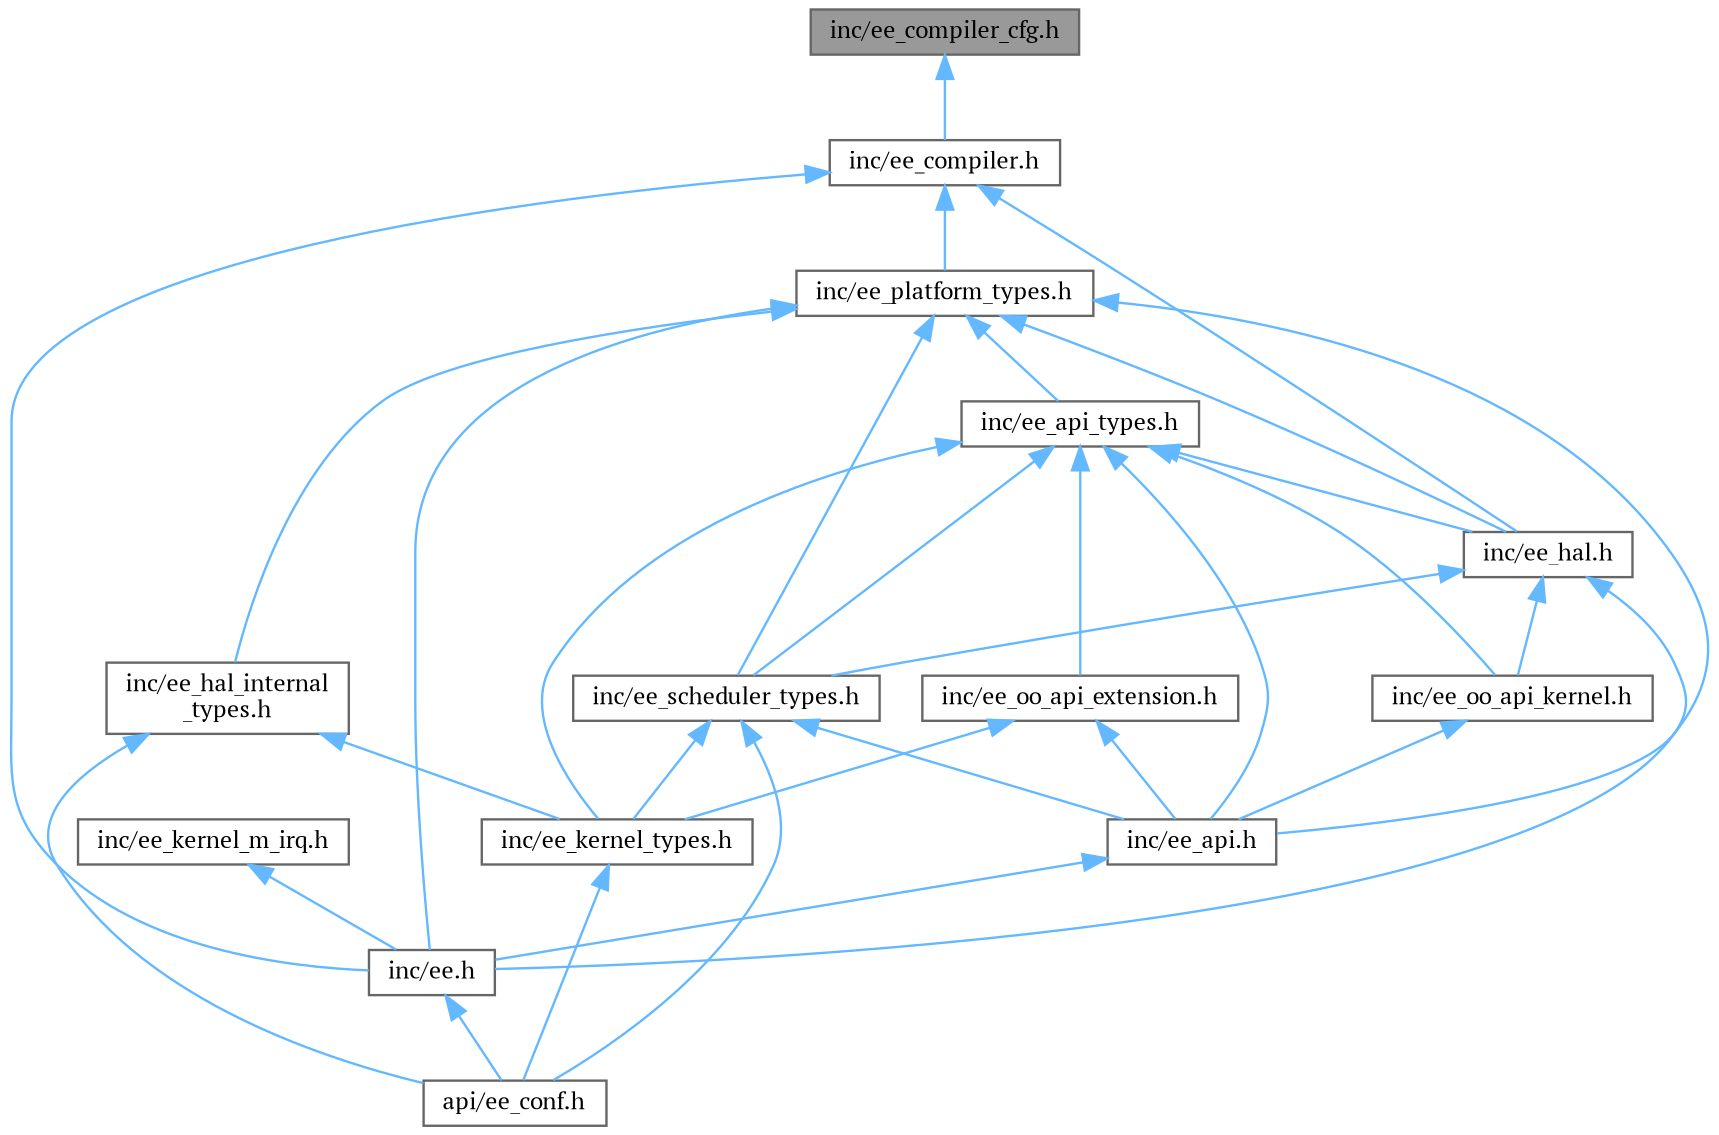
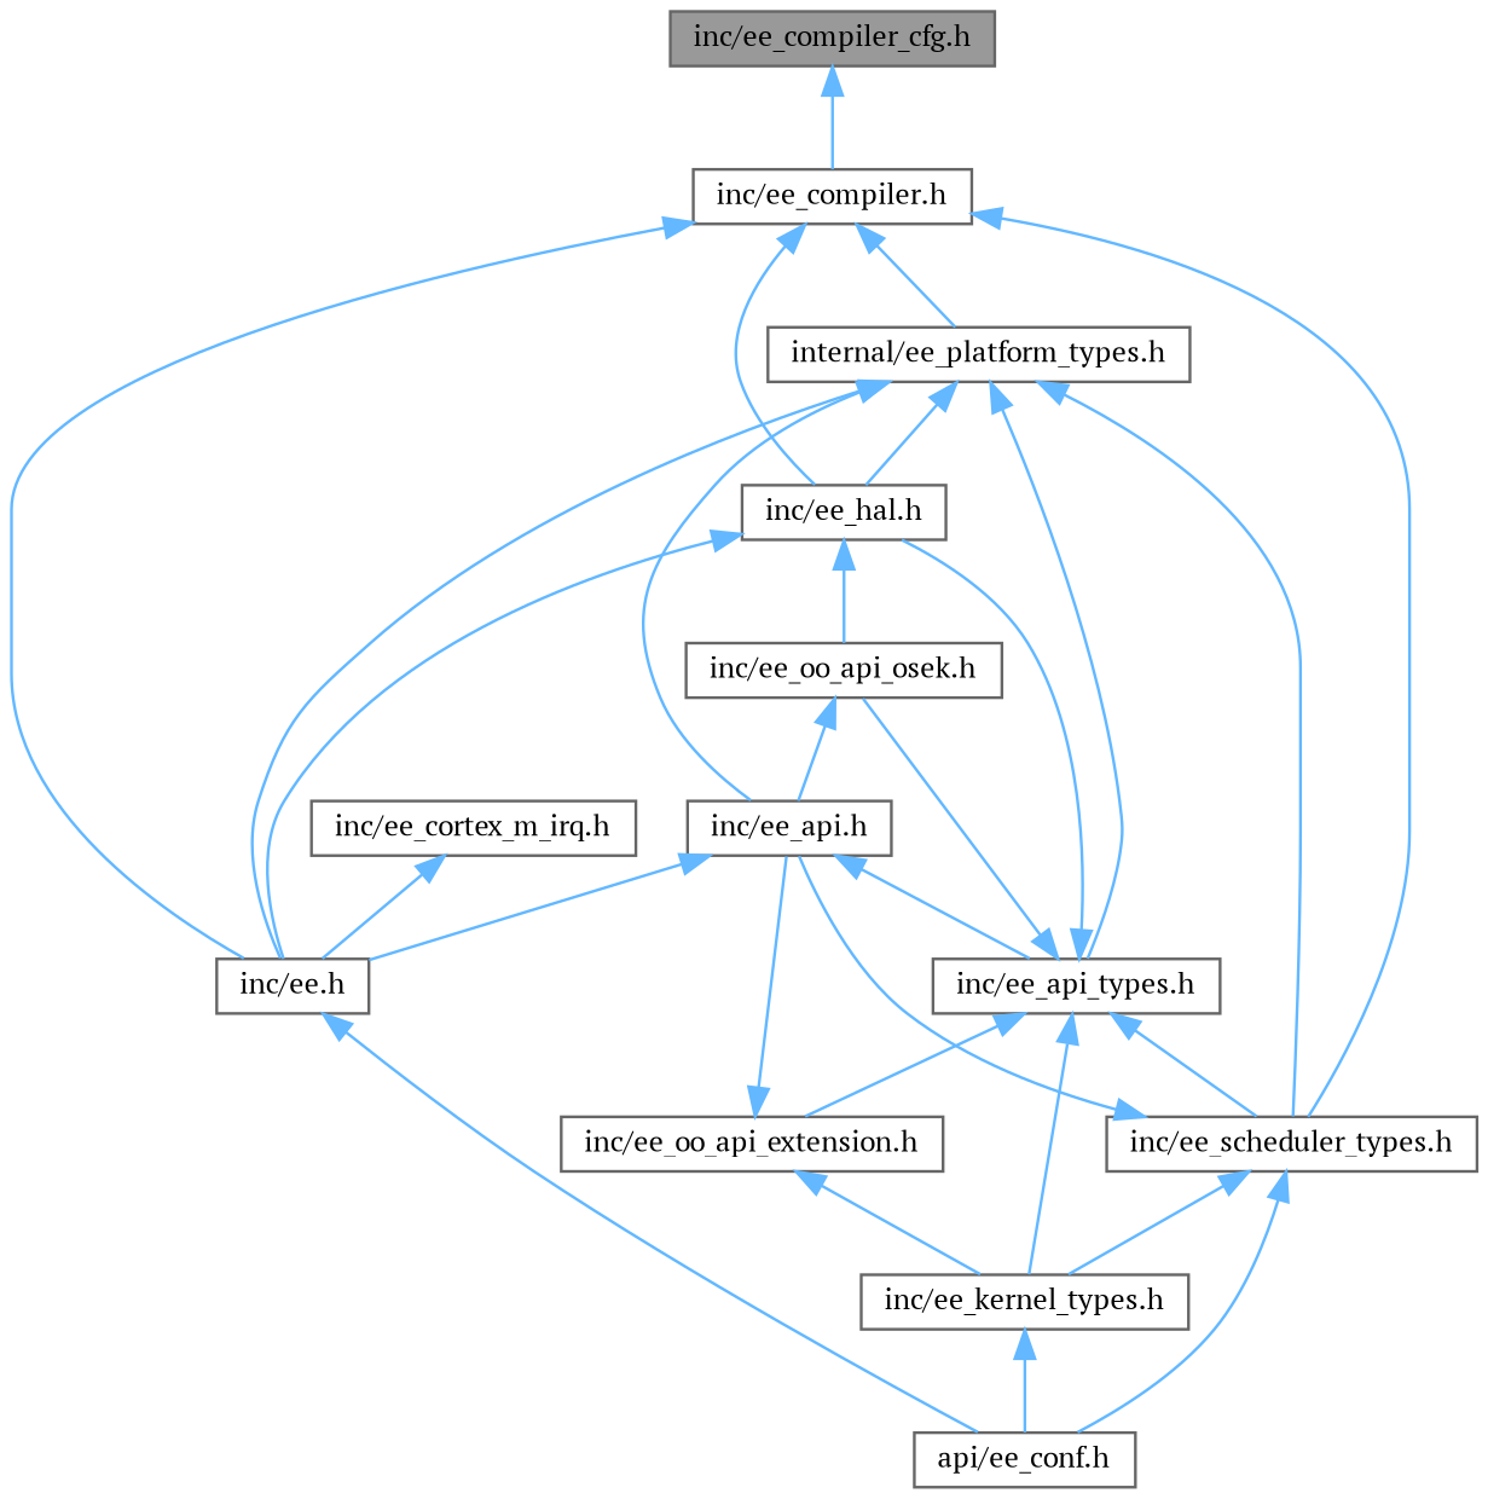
  digraph {
    fontname="PT Serif"
    node [color=grey40 fillcolor=white fontname="PT Serif" fontsize=10 shape=box style=filled]
    edge [color=steelblue1 dir=back fontname="PT Serif" fontsize=10 labelfontname=Helvetica labelfontsize=10 style=solid]
    n1 [color=gray40 fillcolor=grey60 fontcolor=black height=0.2 label="inc/ee_compiler_cfg.h" width=0.4]
    n2 [height=0.2 label="inc/ee_compiler.h" width=0.4]
    n3 [height=0.2 label="inc/ee.h" width=0.4]
    n4 [height=0.2 label="inc/ee_hal.h" width=0.4]
-   n5 [height=0.2 label="inc/ee_platform_types.h" width=0.4]
+   n5 [height=0.2 label="internal/ee_platform_types.h" width=0.4]
    n6 [height=0.2 label="inc/ee_scheduler_types.h" width=0.4]
    n7 [height=0.2 label="api/ee_conf.h" width=0.4]
-   n8 [height=0.2 label="inc/ee_kernel_m_irq.h" width=0.4]
-   n9 [height=0.2 label="inc/ee_oo_api_kernel.h" width=0.4]
+   n8 [height=0.2 label="inc/ee_cortex_m_irq.h" width=0.4]
+   n9 [height=0.2 label="inc/ee_oo_api_osek.h" width=0.4]
    n10 [height=0.2 label="inc/ee_api.h" width=0.4]
    n11 [height=0.2 label="inc/ee_api_types.h" width=0.4]
-   n12 [height=0.2 label="inc/ee_hal_internal\l_types.h" width=0.4]
    n13 [height=0.2 label="inc/ee_kernel_types.h" width=0.4]
    n14 [height=0.2 label="inc/ee_oo_api_extension.h" width=0.4]
    n1 -> n2
    n2 -> n3
    n2 -> n4
    n2 -> n5
-   n4 -> n6
+   n2 -> n6
    n3 -> n7
    n4 -> n3
    n4 -> n9
    n5 -> n3
    n5 -> n4
    n5 -> n6
    n5 -> n10
    n5 -> n11
-   n5 -> n12
    n6 -> n7
    n6 -> n10
    n6 -> n13
    n8 -> n3
    n9 -> n10
    n10 -> n3
    n11 -> n4
    n11 -> n6
    n11 -> n9
-   n11 -> n10
+   n10 -> n11
    n11 -> n13
    n11 -> n14
-   n12 -> n7
-   n12 -> n13
    n13 -> n7
    n14 -> n10
    n14 -> n13
  }
